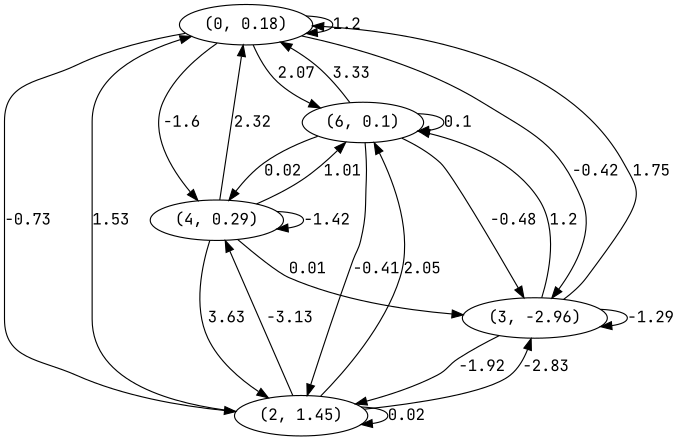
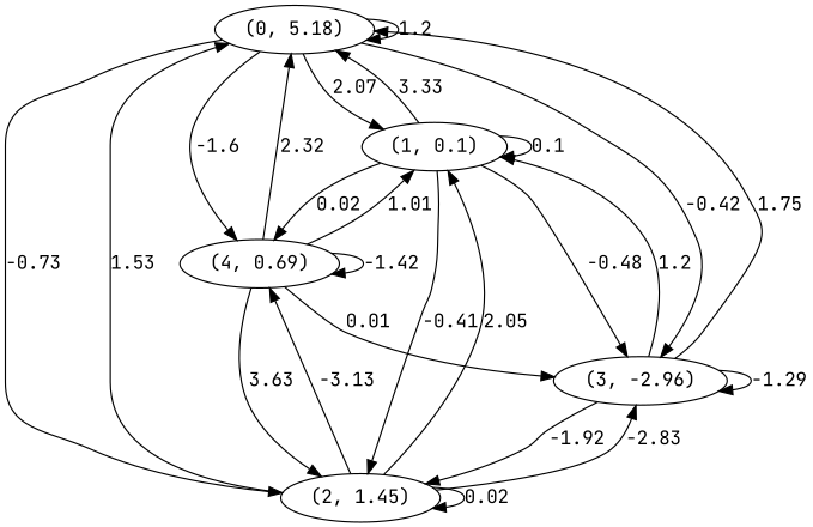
  digraph {
    fontname="JetBrains Mono"
    node [fontname="JetBrains Mono"]
    edge [fontname="JetBrains Mono"]
-   n1 [label="(0, 0.18)"]
-   n2 [label="(6, 0.1)"]
+   n1 [label="(0, 5.18)"]
+   n2 [label="(1, 0.1)"]
    n3 [label="(2, 1.45)"]
    n4 [label="(3, -2.96)"]
-   n5 [label="(4, 0.29)"]
+   n5 [label="(4, 0.69)"]
    n1 -> n1 [label=1.2]
    n1 -> n2 [label=2.07]
    n1 -> n3 [label=-0.73]
    n1 -> n4 [label=-0.42]
    n1 -> n5 [label=-1.6]
    n2 -> n1 [label=3.33]
    n2 -> n2 [label=0.1]
    n2 -> n3 [label=-0.41]
    n2 -> n4 [label=-0.48]
    n2 -> n5 [label=0.02]
    n3 -> n1 [label=1.53]
    n3 -> n2 [label=2.05]
    n3 -> n3 [label=0.02]
    n3 -> n4 [label=-2.83]
    n3 -> n5 [label=-3.13]
    n4 -> n1 [label=1.75]
    n4 -> n2 [label=1.2]
    n4 -> n3 [label=-1.92]
    n4 -> n4 [label=-1.29]
    n5 -> n1 [label=2.32]
    n5 -> n2 [label=1.01]
    n5 -> n3 [label=3.63]
    n5 -> n4 [label=0.01]
    n5 -> n5 [label=-1.42]
  }
